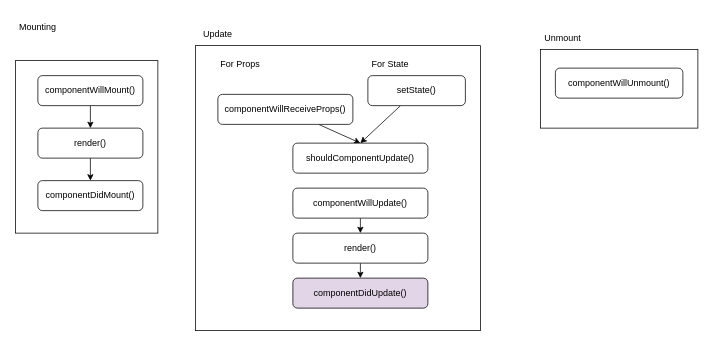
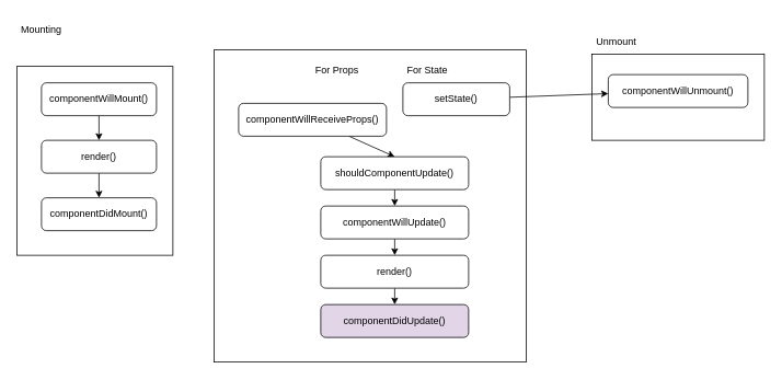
  <mxCell id="0" />
  <mxCell id="1" parent="0" />
  <mxCell id="2" value="" style="rounded=0;whiteSpace=wrap;html=1;" vertex="1" parent="1"><mxGeometry x="720" y="65" width="210" height="105" as="geometry" /></mxCell>
  <mxCell id="3" value="" style="rounded=0;whiteSpace=wrap;html=1;" vertex="1" parent="1"><mxGeometry x="20" y="80" width="190" height="230" as="geometry" /></mxCell>
  <mxCell id="4" value="" style="rounded=0;whiteSpace=wrap;html=1;" vertex="1" parent="1"><mxGeometry x="260" y="60" width="380" height="380" as="geometry" /></mxCell>
  <mxCell id="5" style="edgeStyle=none;html=1;" edge="1" parent="1" source="6" target="8"><mxGeometry relative="1" as="geometry" /></mxCell>
  <mxCell id="6" value="componentWillMount()" style="rounded=1;whiteSpace=wrap;html=1;" vertex="1" parent="1"><mxGeometry x="50" y="100" width="140" height="40" as="geometry" /></mxCell>
  <mxCell id="7" style="edgeStyle=none;html=1;" edge="1" parent="1" source="8" target="9"><mxGeometry relative="1" as="geometry" /></mxCell>
  <mxCell id="8" value="render()" style="rounded=1;whiteSpace=wrap;html=1;" vertex="1" parent="1"><mxGeometry x="50" y="170" width="140" height="40" as="geometry" /></mxCell>
  <mxCell id="9" value="componentDidMount()" style="rounded=1;whiteSpace=wrap;html=1;" vertex="1" parent="1"><mxGeometry x="50" y="240" width="140" height="40" as="geometry" /></mxCell>
  <mxCell id="10" value="Mounting" style="text;html=1;strokeColor=none;fillColor=none;align=center;verticalAlign=middle;whiteSpace=wrap;rounded=0;" vertex="1" parent="1"><mxGeometry x="20" y="20" width="60" height="30" as="geometry" /></mxCell>
  <mxCell id="11" style="edgeStyle=none;html=1;entryX=0.5;entryY=0;entryDx=0;entryDy=0;" edge="1" parent="1" source="12" target="16"><mxGeometry relative="1" as="geometry" /></mxCell>
  <mxCell id="12" value="componentWillReceiveProps()" style="rounded=1;whiteSpace=wrap;html=1;" vertex="1" parent="1"><mxGeometry x="290" y="125" width="180" height="40" as="geometry" /></mxCell>
- <mxCell id="13" style="edgeStyle=none;html=1;entryX=0.5;entryY=0;entryDx=0;entryDy=0;" edge="1" parent="1" source="14" target="16"><mxGeometry relative="1" as="geometry" /></mxCell>
+ <mxCell id="13" style="edgeStyle=none;html=1;" edge="1" parent="1" source="14" target="25"><mxGeometry relative="1" as="geometry" /></mxCell>
  <mxCell id="14" value="setState()" style="rounded=1;whiteSpace=wrap;html=1;" vertex="1" parent="1"><mxGeometry x="490" y="100" width="130" height="40" as="geometry" /></mxCell>
+ <mxCell id="15" style="edgeStyle=none;html=1;" edge="1" parent="1" source="16" target="18"><mxGeometry relative="1" as="geometry" /></mxCell>
  <mxCell id="16" value="shouldComponentUpdate()" style="rounded=1;whiteSpace=wrap;html=1;" vertex="1" parent="1"><mxGeometry x="390" y="190" width="180" height="40" as="geometry" /></mxCell>
  <mxCell id="17" style="edgeStyle=none;html=1;entryX=0.5;entryY=0;entryDx=0;entryDy=0;" edge="1" parent="1" source="18" target="20"><mxGeometry relative="1" as="geometry" /></mxCell>
  <mxCell id="18" value="componentWillUpdate()" style="rounded=1;whiteSpace=wrap;html=1;" vertex="1" parent="1"><mxGeometry x="390" y="250" width="180" height="40" as="geometry" /></mxCell>
  <mxCell id="19" style="edgeStyle=none;html=1;" edge="1" parent="1" source="20" target="21"><mxGeometry relative="1" as="geometry" /></mxCell>
  <mxCell id="20" value="render()" style="rounded=1;whiteSpace=wrap;html=1;" vertex="1" parent="1"><mxGeometry x="390" y="310" width="180" height="40" as="geometry" /></mxCell>
  <mxCell id="21" value="componentDidUpdate()" style="rounded=1;whiteSpace=wrap;html=1;fillColor=#e1d5e7;" vertex="1" parent="1"><mxGeometry x="390" y="370" width="180" height="40" as="geometry" /></mxCell>
  <mxCell id="22" value="For State" style="text;html=1;strokeColor=none;fillColor=none;align=center;verticalAlign=middle;whiteSpace=wrap;rounded=0;" vertex="1" parent="1"><mxGeometry x="490" y="70" width="60" height="30" as="geometry" /></mxCell>
- <mxCell id="23" value="For Props" style="text;html=1;strokeColor=none;fillColor=none;align=center;verticalAlign=middle;whiteSpace=wrap;rounded=0;" vertex="1" parent="1"><mxGeometry x="290" y="70" width="60" height="30" as="geometry" /></mxCell>
- <mxCell id="24" value="Update" style="text;html=1;strokeColor=none;fillColor=none;align=center;verticalAlign=middle;whiteSpace=wrap;rounded=0;" vertex="1" parent="1"><mxGeometry x="260" y="30" width="60" height="30" as="geometry" /></mxCell>
+ <mxCell id="23" value="For Props" style="text;html=1;strokeColor=none;fillColor=none;align=center;verticalAlign=middle;whiteSpace=wrap;rounded=0;" vertex="1" parent="1"><mxGeometry x="380" y="70" width="60" height="30" as="geometry" /></mxCell>
  <mxCell id="25" value="componentWillUnmount()" style="rounded=1;whiteSpace=wrap;html=1;" vertex="1" parent="1"><mxGeometry x="740" y="90" width="170" height="40" as="geometry" /></mxCell>
  <mxCell id="26" value="Unmount" style="text;html=1;strokeColor=none;fillColor=none;align=center;verticalAlign=middle;whiteSpace=wrap;rounded=0;" vertex="1" parent="1"><mxGeometry x="720" y="35" width="60" height="30" as="geometry" /></mxCell>
